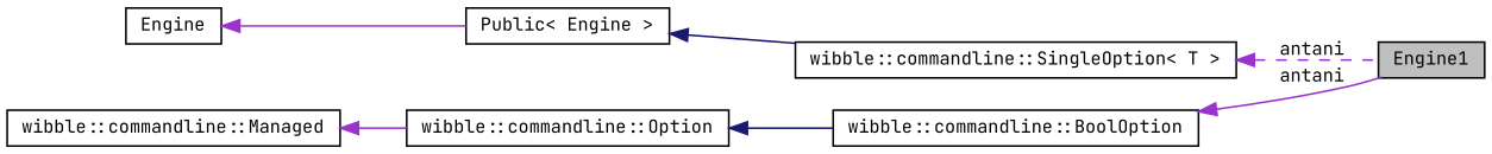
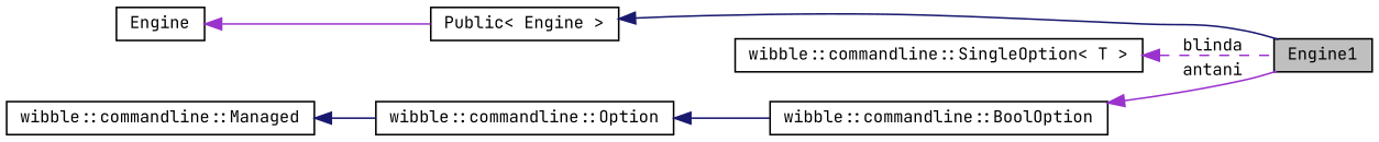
  digraph {
    fontname="JetBrains Mono"
    rankdir=LR
    node [color=black fillcolor=white fontname="JetBrains Mono" fontsize=10 shape=record style=filled]
    edge [color=midnightblue dir=back fontname="JetBrains Mono" fontsize=10 labelfontname=Helvetica labelfontsize=10 style=solid]
    n1 [fillcolor=grey75 fontcolor=black height=0.2 label=Engine1 width=0.4]
    n2 [height=0.2 label="Public\< Engine \>" width=0.4]
    n3 [height=0.2 label=Engine width=0.4]
    n4 [height=0.2 label="wibble::commandline::BoolOption" width=0.4]
    n5 [height=0.2 label="wibble::commandline::Option" width=0.4]
    n6 [height=0.2 label="wibble::commandline::SingleOption\< T \>" width=0.4]
    n7 [height=0.2 label="wibble::commandline::Managed" width=0.4]
-   n2 -> n6
+   n2 -> n1
    n3 -> n2 [color=darkorchid3]
    n4 -> n1 [color=darkorchid3 label=" antani"]
    n5 -> n4
-   n6 -> n1 [color=darkorchid3 label=" antani" style=dashed]
-   n7 -> n5 [color=darkorchid3]
+   n6 -> n1 [color=darkorchid3 label=" blinda" style=dashed]
+   n7 -> n5
  }
